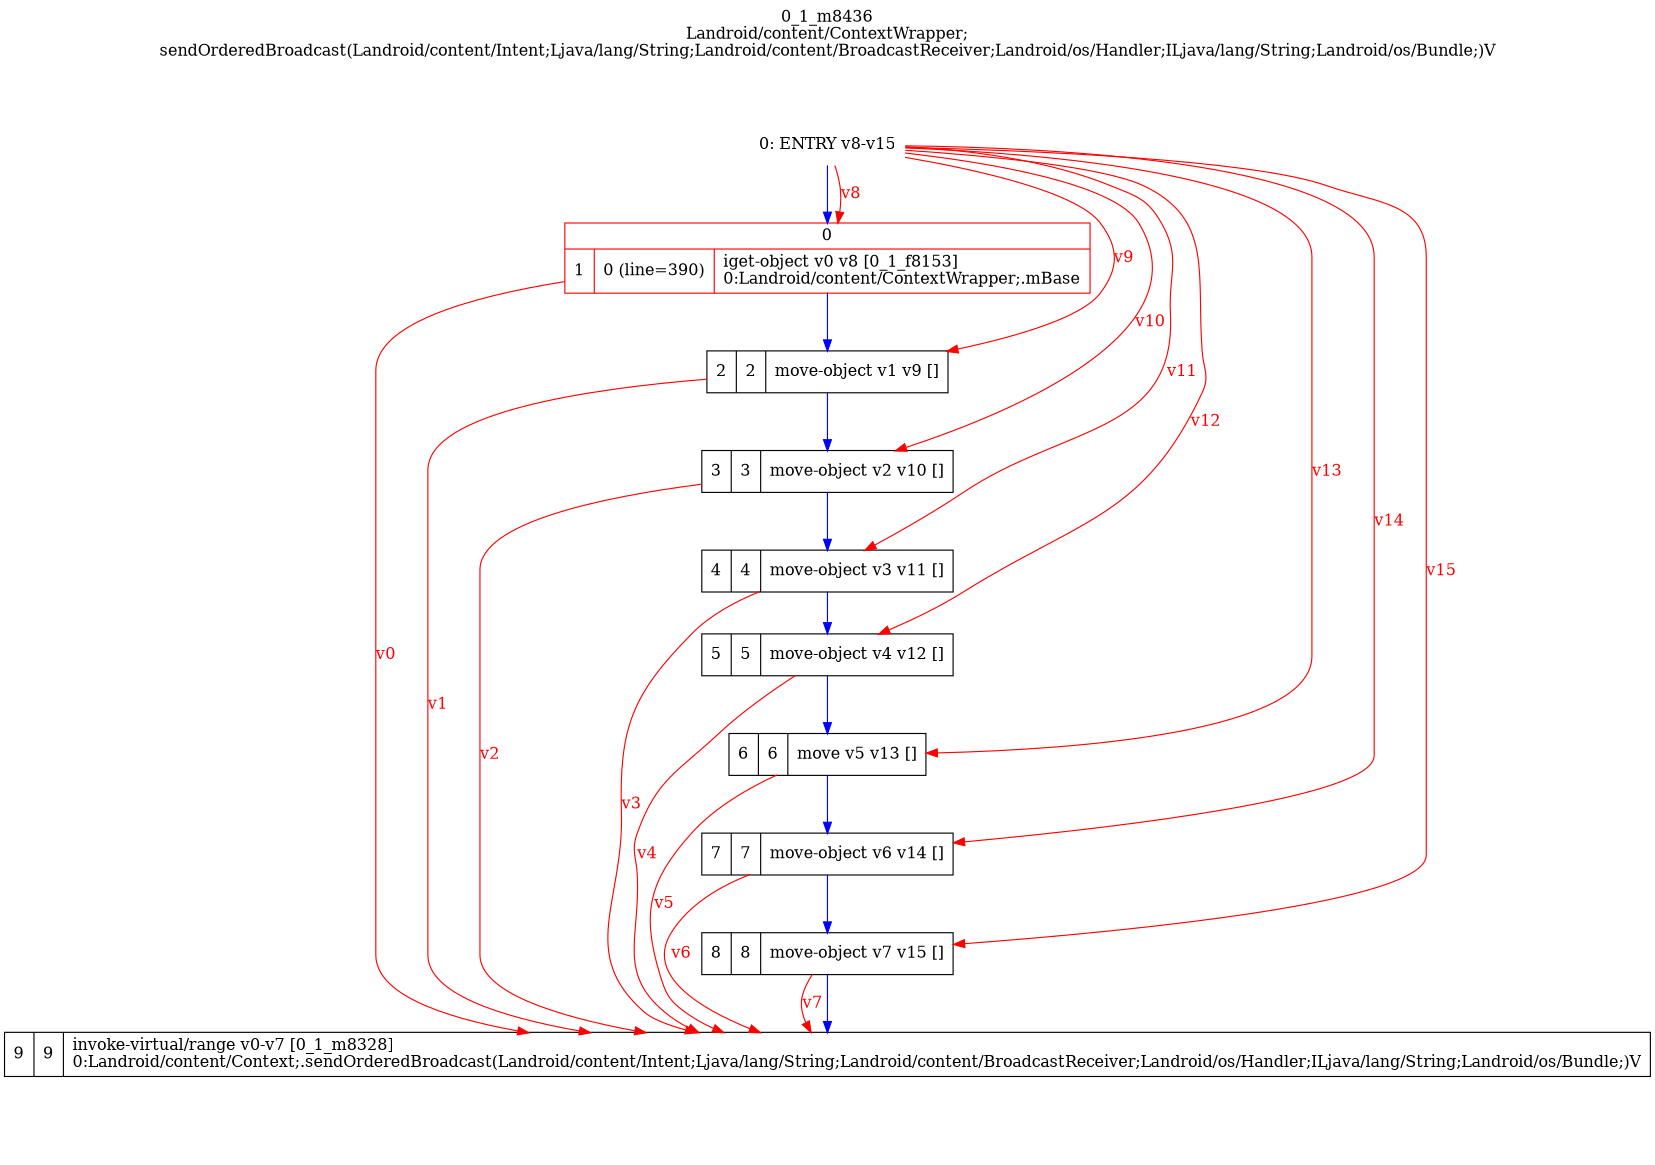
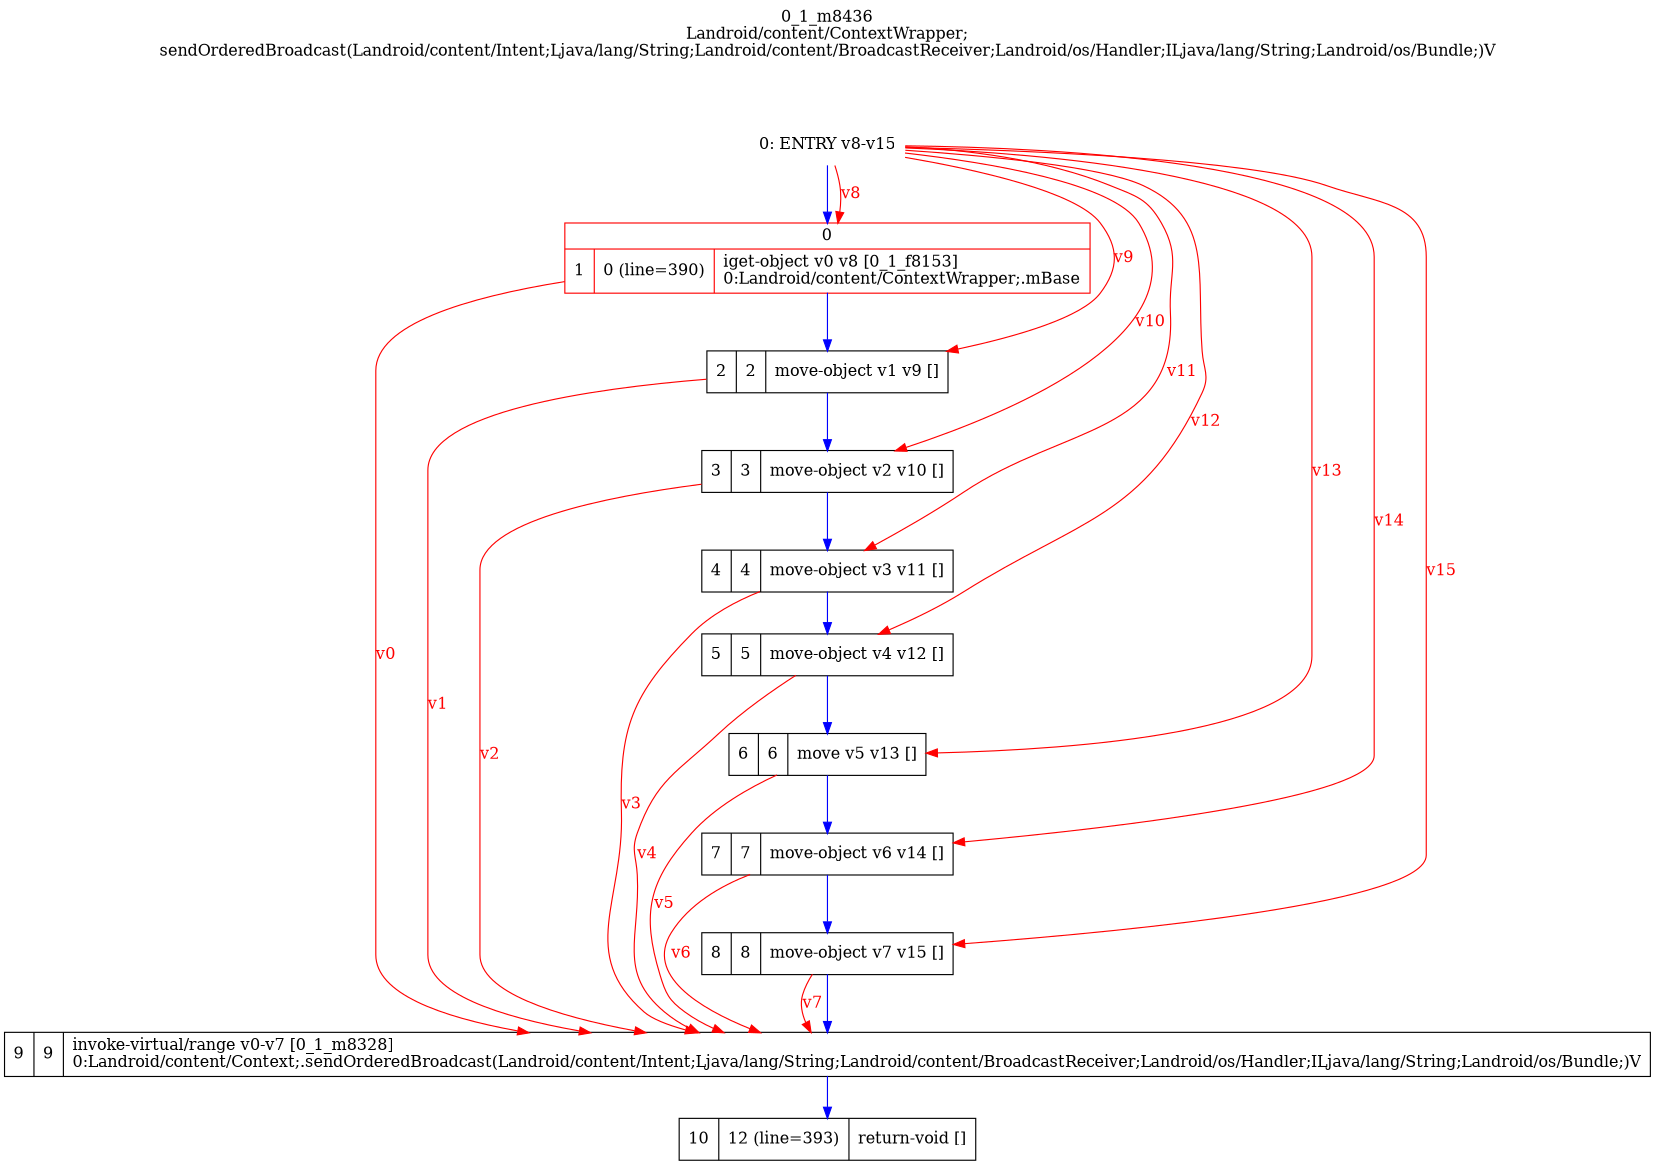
  digraph {
    label="0_1_m8436\nLandroid/content/ContextWrapper;\nsendOrderedBroadcast(Landroid/content/Intent;Ljava/lang/String;Landroid/content/BroadcastReceiver;Landroid/os/Handler;ILjava/lang/String;Landroid/os/Bundle;)V"
    labelloc=t
    rankdir=UD
    node [shape=record]
    edge [color=red fontcolor=red]
    n1 [label="0: ENTRY v8-v15" shape=plaintext]
    n2 [color=red label="{0|{1|0 (line=390)|iget-object v0 v8 [0_1_f8153]\l0:Landroid/content/ContextWrapper;.mBase\l}}"]
    n3 [label="2|2|move-object v1 v9 []\l"]
    n4 [label="3|3|move-object v2 v10 []\l"]
    n5 [label="4|4|move-object v3 v11 []\l"]
    n6 [label="5|5|move-object v4 v12 []\l"]
    n7 [label="6|6|move v5 v13 []\l"]
    n8 [label="7|7|move-object v6 v14 []\l"]
    n9 [label="8|8|move-object v7 v15 []\l"]
    n10 [label="9|9|invoke-virtual/range v0-v7 [0_1_m8328]\l0:Landroid/content/Context;.sendOrderedBroadcast(Landroid/content/Intent;Ljava/lang/String;Landroid/content/BroadcastReceiver;Landroid/os/Handler;ILjava/lang/String;Landroid/os/Bundle;)V\l"]
+   n11 [label="10|12 (line=393)|return-void []\l"]
    n1 -> n2 [color=blue fontcolor=blue weight=100]
    n1 -> n2 [label=v8]
    n1 -> n3 [label=v9]
    n1 -> n4 [label=v10]
    n1 -> n5 [label=v11]
    n1 -> n6 [label=v12]
    n1 -> n7 [label=v13]
    n1 -> n8 [label=v14]
    n1 -> n9 [label=v15]
    n2 -> n3 [color=blue fontcolor=blue weight=100]
    n2 -> n10 [label=v0]
    n3 -> n4 [color=blue fontcolor=blue weight=100]
    n3 -> n10 [label=v1]
    n4 -> n5 [color=blue fontcolor=blue weight=100]
    n4 -> n10 [label=v2]
    n5 -> n6 [color=blue fontcolor=blue weight=100]
    n5 -> n10 [label=v3]
    n6 -> n7 [color=blue fontcolor=blue weight=100]
    n6 -> n10 [label=v4]
    n7 -> n8 [color=blue fontcolor=blue weight=100]
    n7 -> n10 [label=v5]
    n8 -> n9 [color=blue fontcolor=blue weight=100]
    n8 -> n10 [label=v6]
    n9 -> n10 [color=blue fontcolor=blue weight=100]
    n9 -> n10 [label=v7]
+   n10 -> n11 [color=blue fontcolor=blue weight=100]
  }
